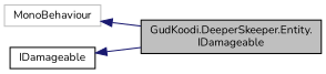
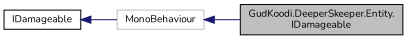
  digraph {
    fontname=Nunito
    rankdir=LR
    node [color=black fillcolor=white fontname=Nunito fontsize=10 shape=record style=filled]
    edge [color=midnightblue dir=back fontname=Nunito fontsize=10 labelfontname=Helvetica labelfontsize=10 style=solid]
    n1 [fillcolor=grey75 fontcolor=black height=0.2 label="GudKoodi.DeeperSkeeper.Entity.\lIDamageable" width=0.4]
    n2 [color=grey75 height=0.2 label=MonoBehaviour width=0.4]
    n3 [height=0.2 label=IDamageable width=0.4]
    n2 -> n1
-   n3 -> n1
+   n3 -> n2
  }
